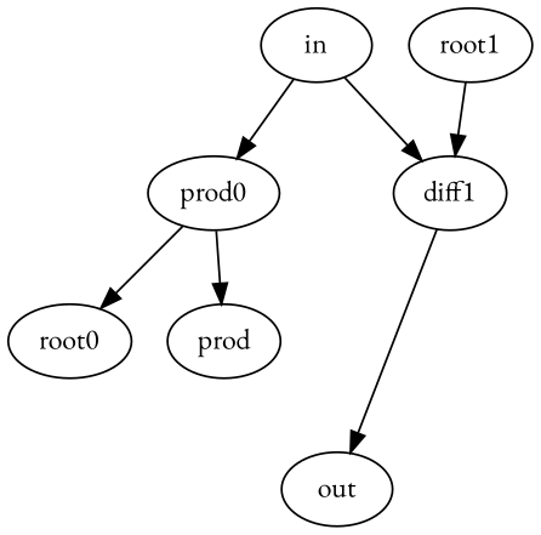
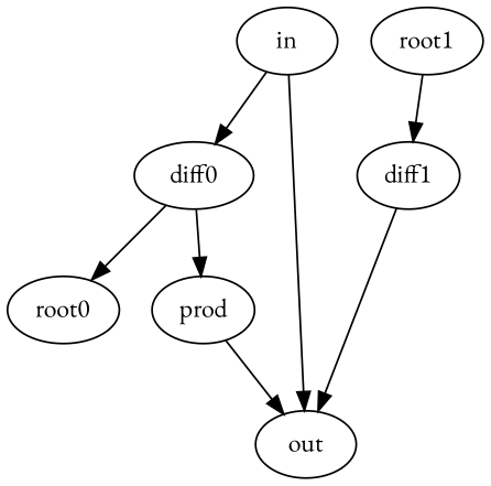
  digraph {
    fontname="EB Garamond"
    node [fontname="EB Garamond" opcode=sub]
    edge [fontname="EB Garamond" operand=0]
    in [opcode=input]
-   diff0 [label=prod0]
+   diff0
    diff1
    root0 [opcode=const value=4]
    prod [opcode=mul]
    out [opcode=output]
    root1 [opcode=const value=1]
    in -> diff0
-   in -> diff1
+   in -> out
    diff0 -> root0 [operand=1]
    diff0 -> prod
    diff1 -> out [operand=1]
+   prod -> out
    root1 -> diff1 [operand=1]
  }
